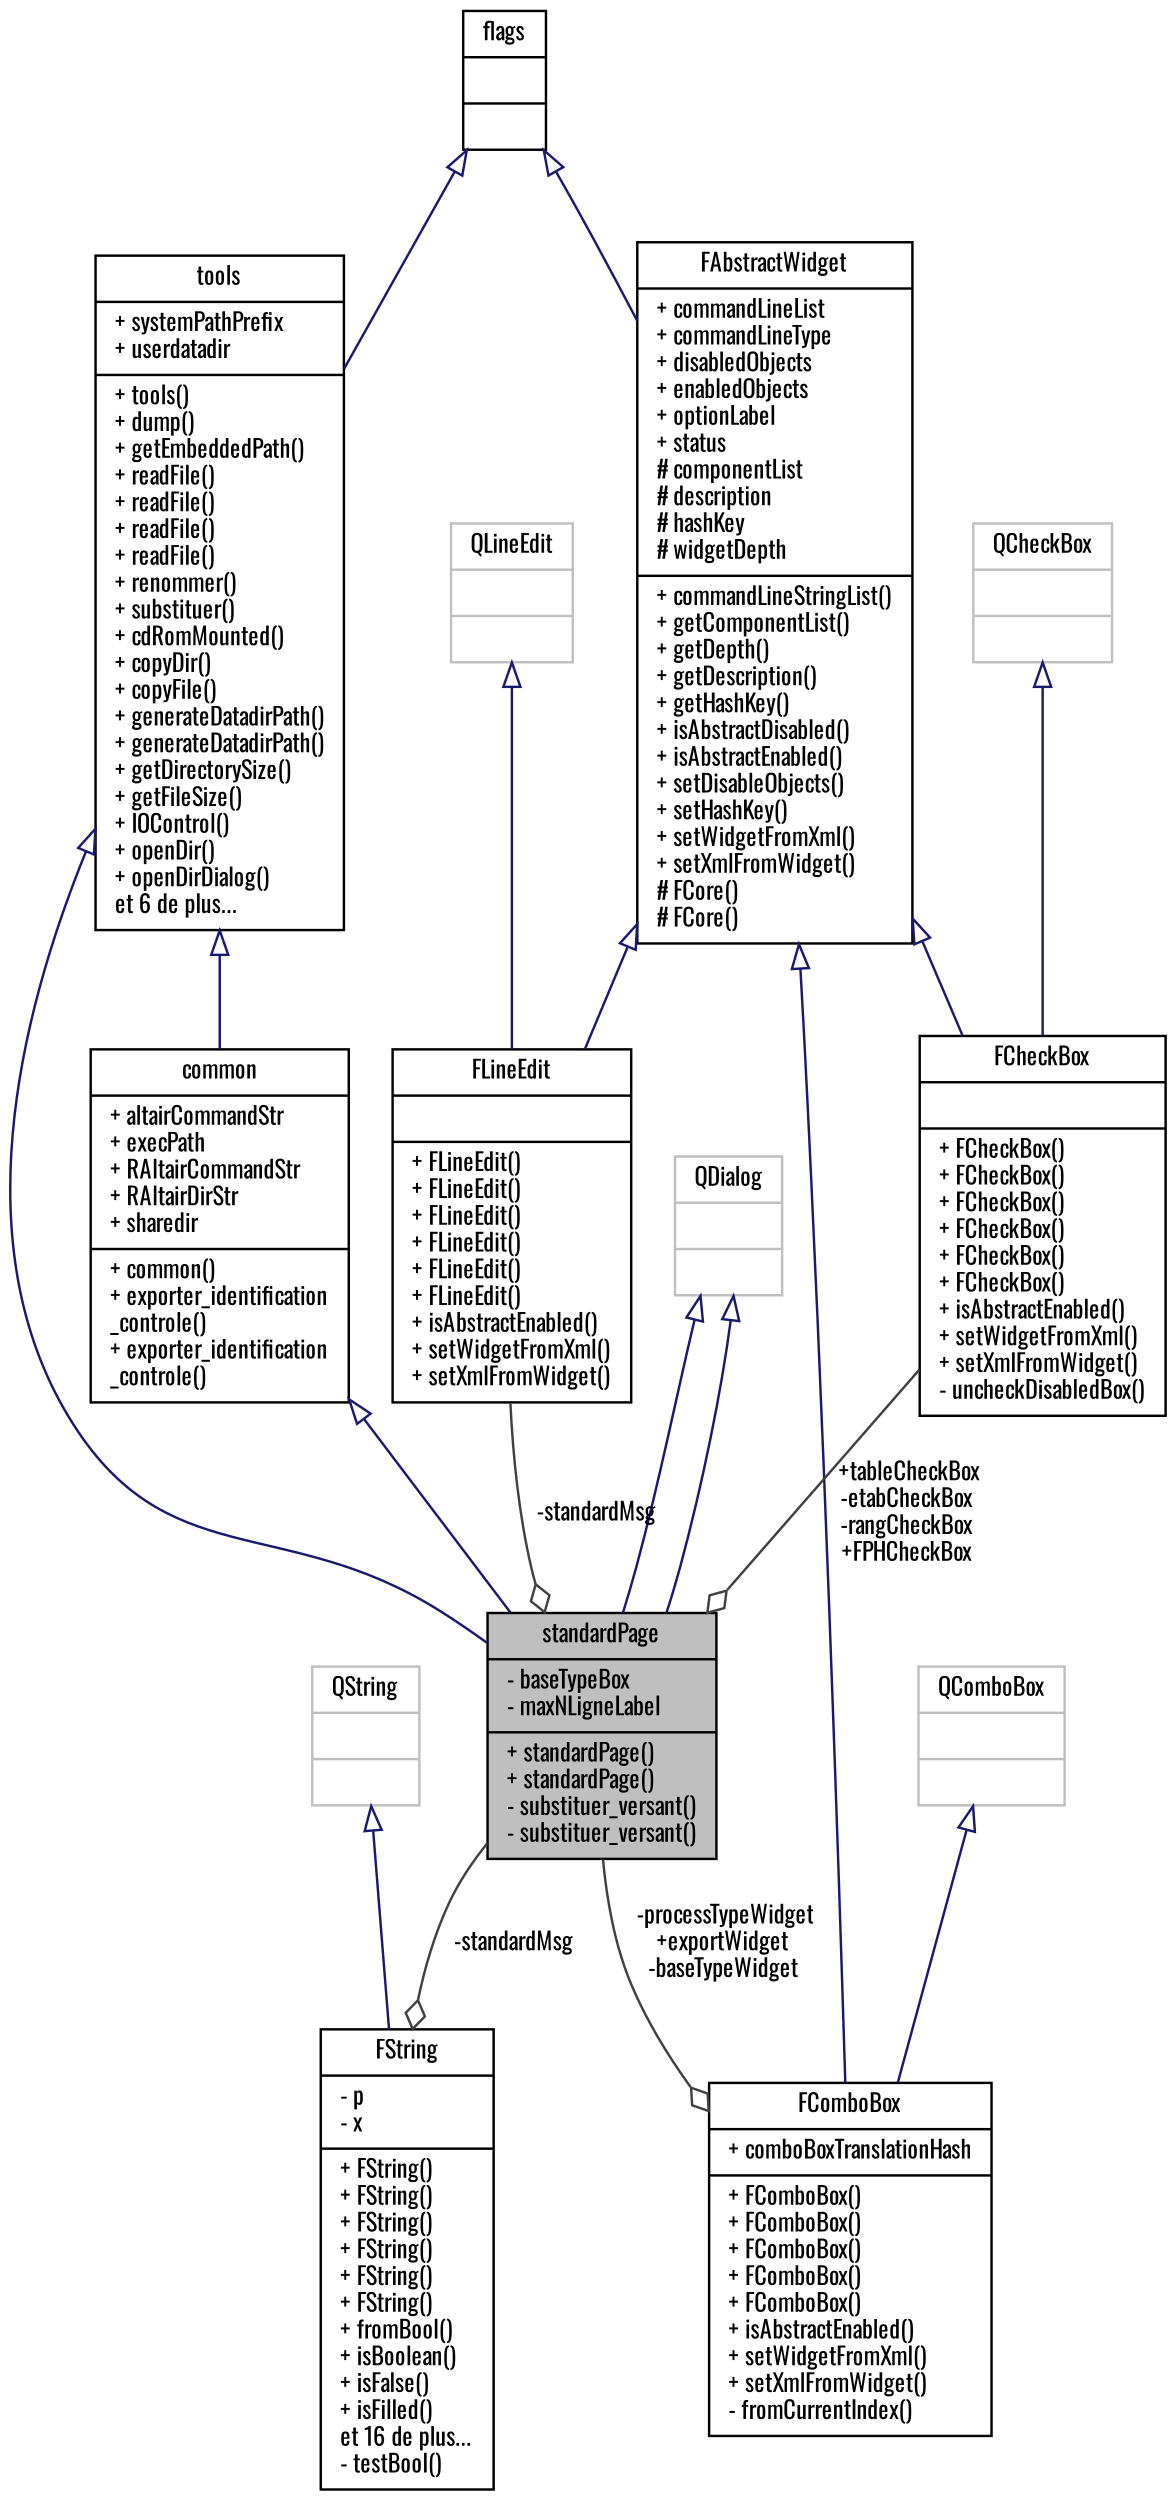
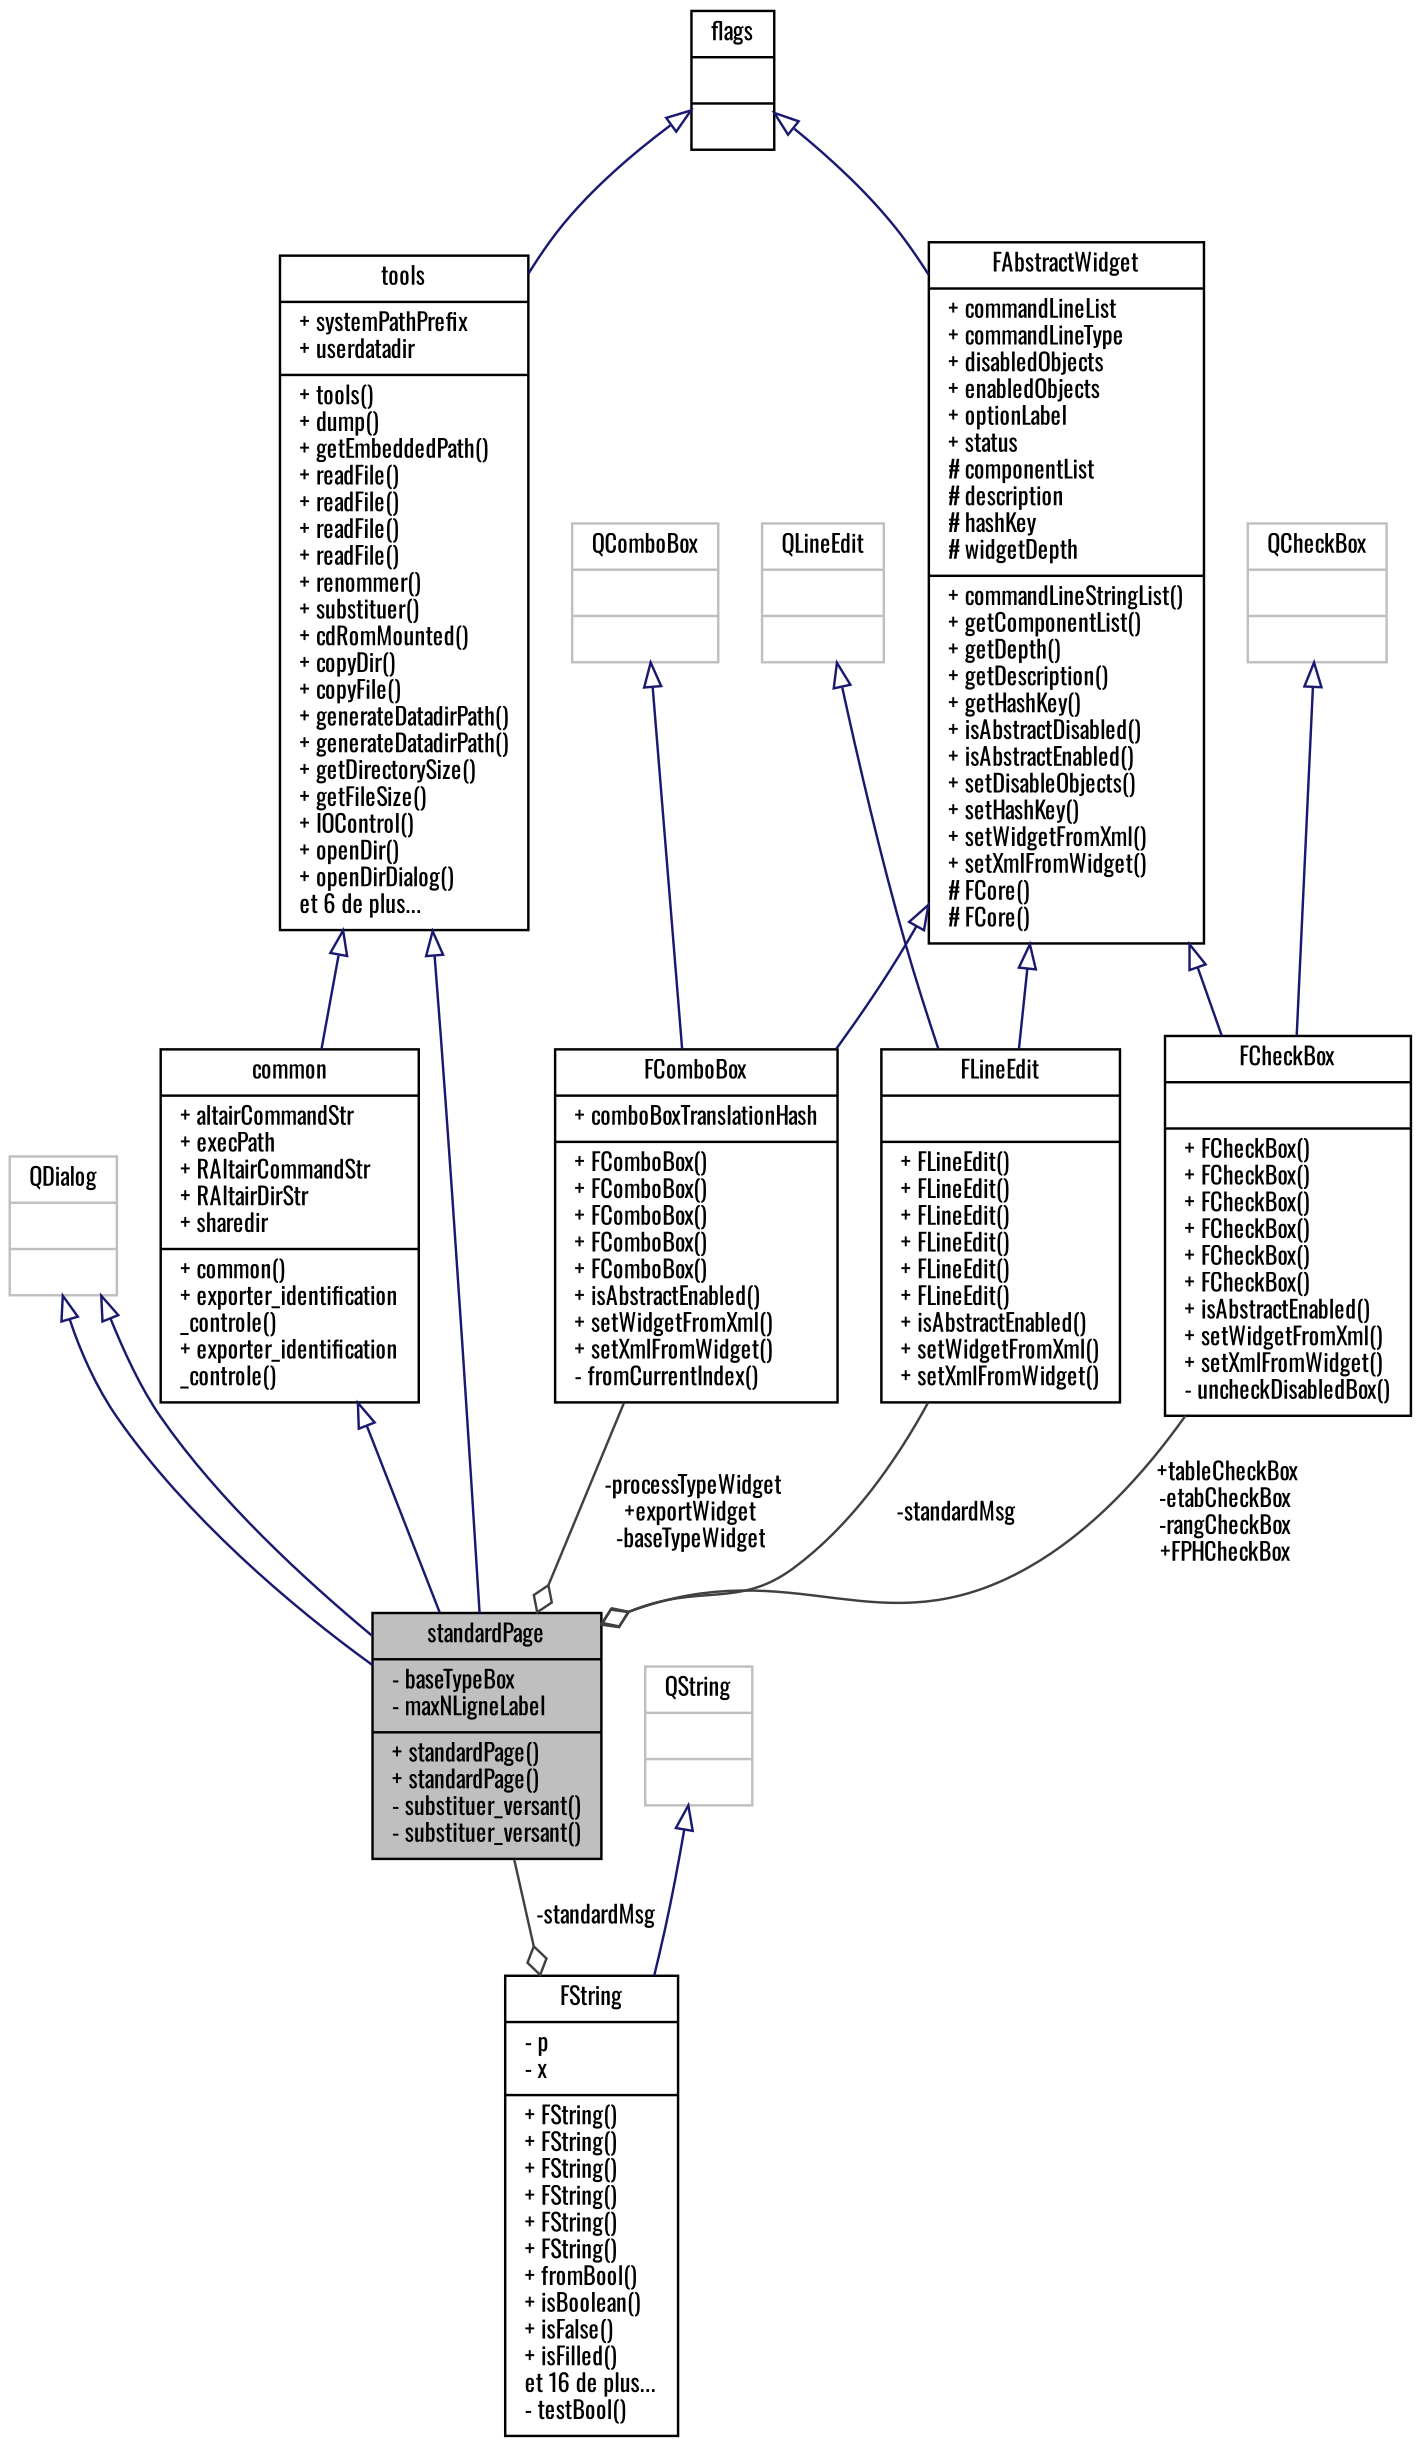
  digraph {
    fontname=Oswald
    node [color=black fillcolor=white fontname=Oswald fontsize=10 shape=record style=filled]
    edge [color=midnightblue fontname=Oswald fontsize=10 labelfontname=Helvetica labelfontsize=10 style=solid arrowtail=onormal dir=back]
    n1 [fillcolor=grey75 fontcolor=black height=0.2 label="{standardPage\n|- baseTypeBox\l- maxNLigneLabel\l|+ standardPage()\l+ standardPage()\l- substituer_versant()\l- substituer_versant()\l}" width=0.4]
    n2 [height=0.2 label="{FString\n|- p\l- x\l|+ FString()\l+ FString()\l+ FString()\l+ FString()\l+ FString()\l+ FString()\l+ fromBool()\l+ isBoolean()\l+ isFalse()\l+ isFilled()\let 16 de plus...\l- testBool()\l}" width=0.4]
    n3 [color=grey75 height=0.2 label="{QDialog\n||}" width=0.4]
    n4 [height=0.2 label="{common\n|+ altairCommandStr\l+ execPath\l+ RAltairCommandStr\l+ RAltairDirStr\l+ sharedir\l|+ common()\l+ exporter_identification\l_controle()\l+ exporter_identification\l_controle()\l}" width=0.4]
    n5 [height=0.2 label="{tools\n|+ systemPathPrefix\l+ userdatadir\l|+ tools()\l+ dump()\l+ getEmbeddedPath()\l+ readFile()\l+ readFile()\l+ readFile()\l+ readFile()\l+ renommer()\l+ substituer()\l+ cdRomMounted()\l+ copyDir()\l+ copyFile()\l+ generateDatadirPath()\l+ generateDatadirPath()\l+ getDirectorySize()\l+ getFileSize()\l+ IOControl()\l+ openDir()\l+ openDirDialog()\let 6 de plus...\l}" width=0.4]
    n6 [height=0.2 label="{flags\n||}" width=0.4]
    n7 [height=0.2 label="{FAbstractWidget\n|+ commandLineList\l+ commandLineType\l+ disabledObjects\l+ enabledObjects\l+ optionLabel\l+ status\l# componentList\l# description\l# hashKey\l# widgetDepth\l|+ commandLineStringList()\l+ getComponentList()\l+ getDepth()\l+ getDescription()\l+ getHashKey()\l+ isAbstractDisabled()\l+ isAbstractEnabled()\l+ setDisableObjects()\l+ setHashKey()\l+ setWidgetFromXml()\l+ setXmlFromWidget()\l# FCore()\l# FCore()\l}" width=0.4]
    n8 [height=0.2 label="{FComboBox\n|+ comboBoxTranslationHash\l|+ FComboBox()\l+ FComboBox()\l+ FComboBox()\l+ FComboBox()\l+ FComboBox()\l+ isAbstractEnabled()\l+ setWidgetFromXml()\l+ setXmlFromWidget()\l- fromCurrentIndex()\l}" width=0.4]
    n9 [height=0.2 label="{FLineEdit\n||+ FLineEdit()\l+ FLineEdit()\l+ FLineEdit()\l+ FLineEdit()\l+ FLineEdit()\l+ FLineEdit()\l+ isAbstractEnabled()\l+ setWidgetFromXml()\l+ setXmlFromWidget()\l}" width=0.4]
    n10 [height=0.2 label="{FCheckBox\n||+ FCheckBox()\l+ FCheckBox()\l+ FCheckBox()\l+ FCheckBox()\l+ FCheckBox()\l+ FCheckBox()\l+ isAbstractEnabled()\l+ setWidgetFromXml()\l+ setXmlFromWidget()\l- uncheckDisabledBox()\l}" width=0.4]
    n11 [color=grey75 height=0.2 label="{QComboBox\n||}" width=0.4]
    n12 [color=grey75 height=0.2 label="{QString\n||}" width=0.4]
    n13 [color=grey75 height=0.2 label="{QLineEdit\n||}" width=0.4]
    n14 [color=grey75 height=0.2 label="{QCheckBox\n||}" width=0.4]
    n1 -> n2 [arrowhead=odiamond color=grey25 label=" -standardMsg" arrowtail="" dir=""]
    n3 -> n1
    n3 -> n1
    n4 -> n1
    n5 -> n1
    n5 -> n4
    n6 -> n5
    n6 -> n7
    n7 -> n8
    n7 -> n9
    n7 -> n10
-   n1 -> n8 [arrowhead=odiamond color=grey25 label=" -processTypeWidget\n+exportWidget\n-baseTypeWidget" arrowtail="" dir=""]
+   n8 -> n1 [arrowhead=odiamond color=grey25 label=" -processTypeWidget\n+exportWidget\n-baseTypeWidget" arrowtail="" dir=""]
    n9 -> n1 [arrowhead=odiamond color=grey25 label=" -standardMsg" arrowtail="" dir=""]
    n10 -> n1 [arrowhead=odiamond color=grey25 label=" +tableCheckBox\n-etabCheckBox\n-rangCheckBox\n+FPHCheckBox" arrowtail="" dir=""]
    n11 -> n8
    n12 -> n2
    n13 -> n9
    n14 -> n10
  }
